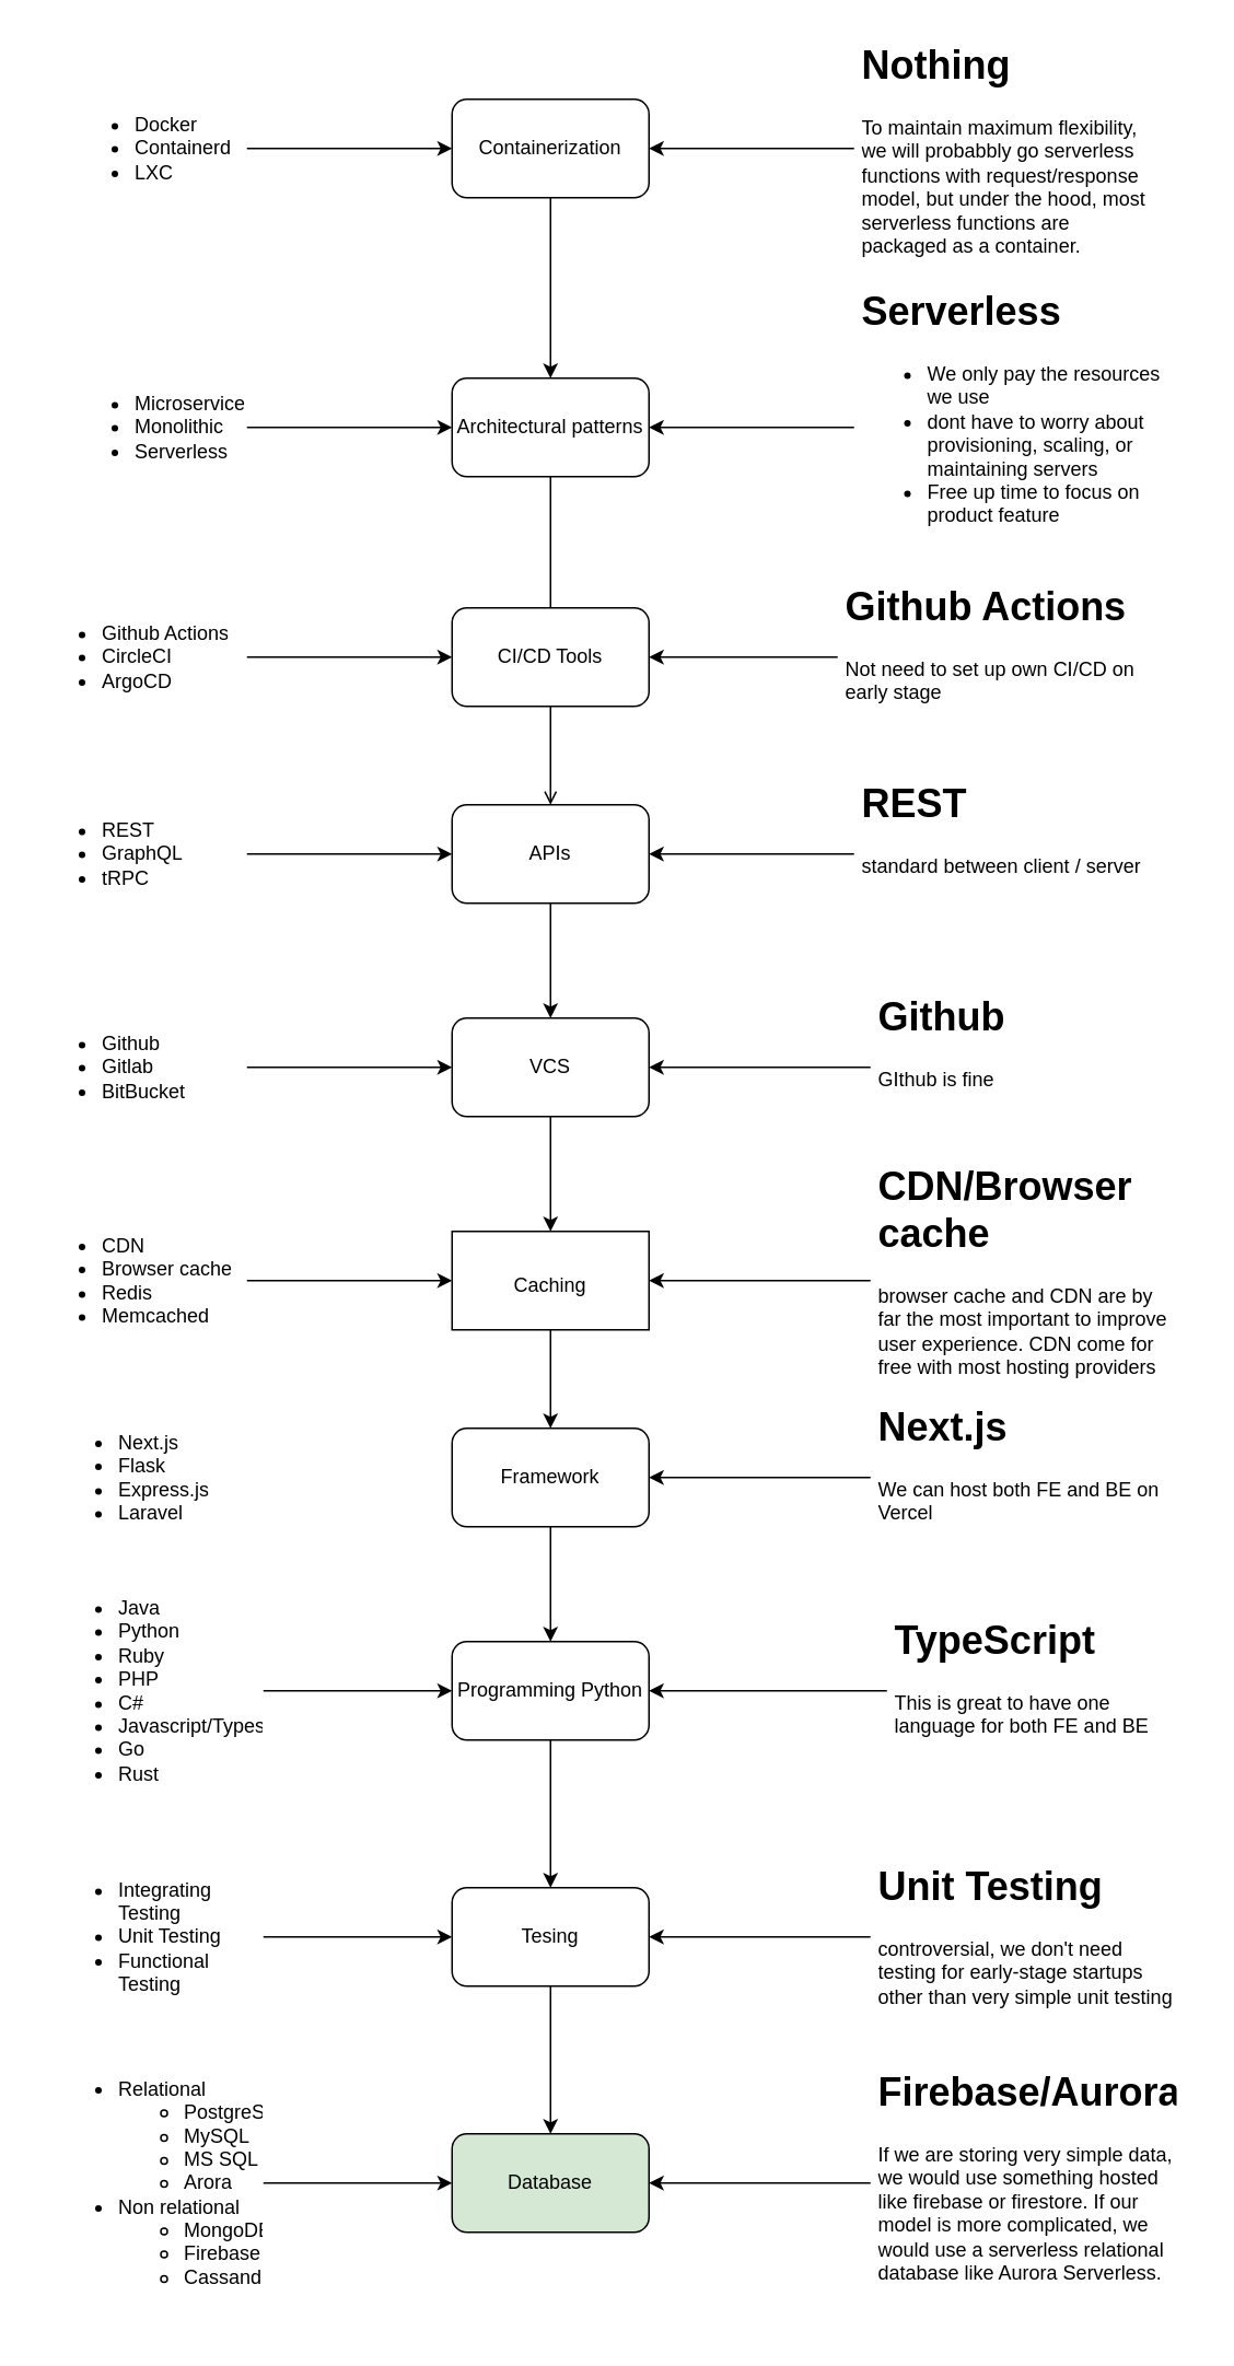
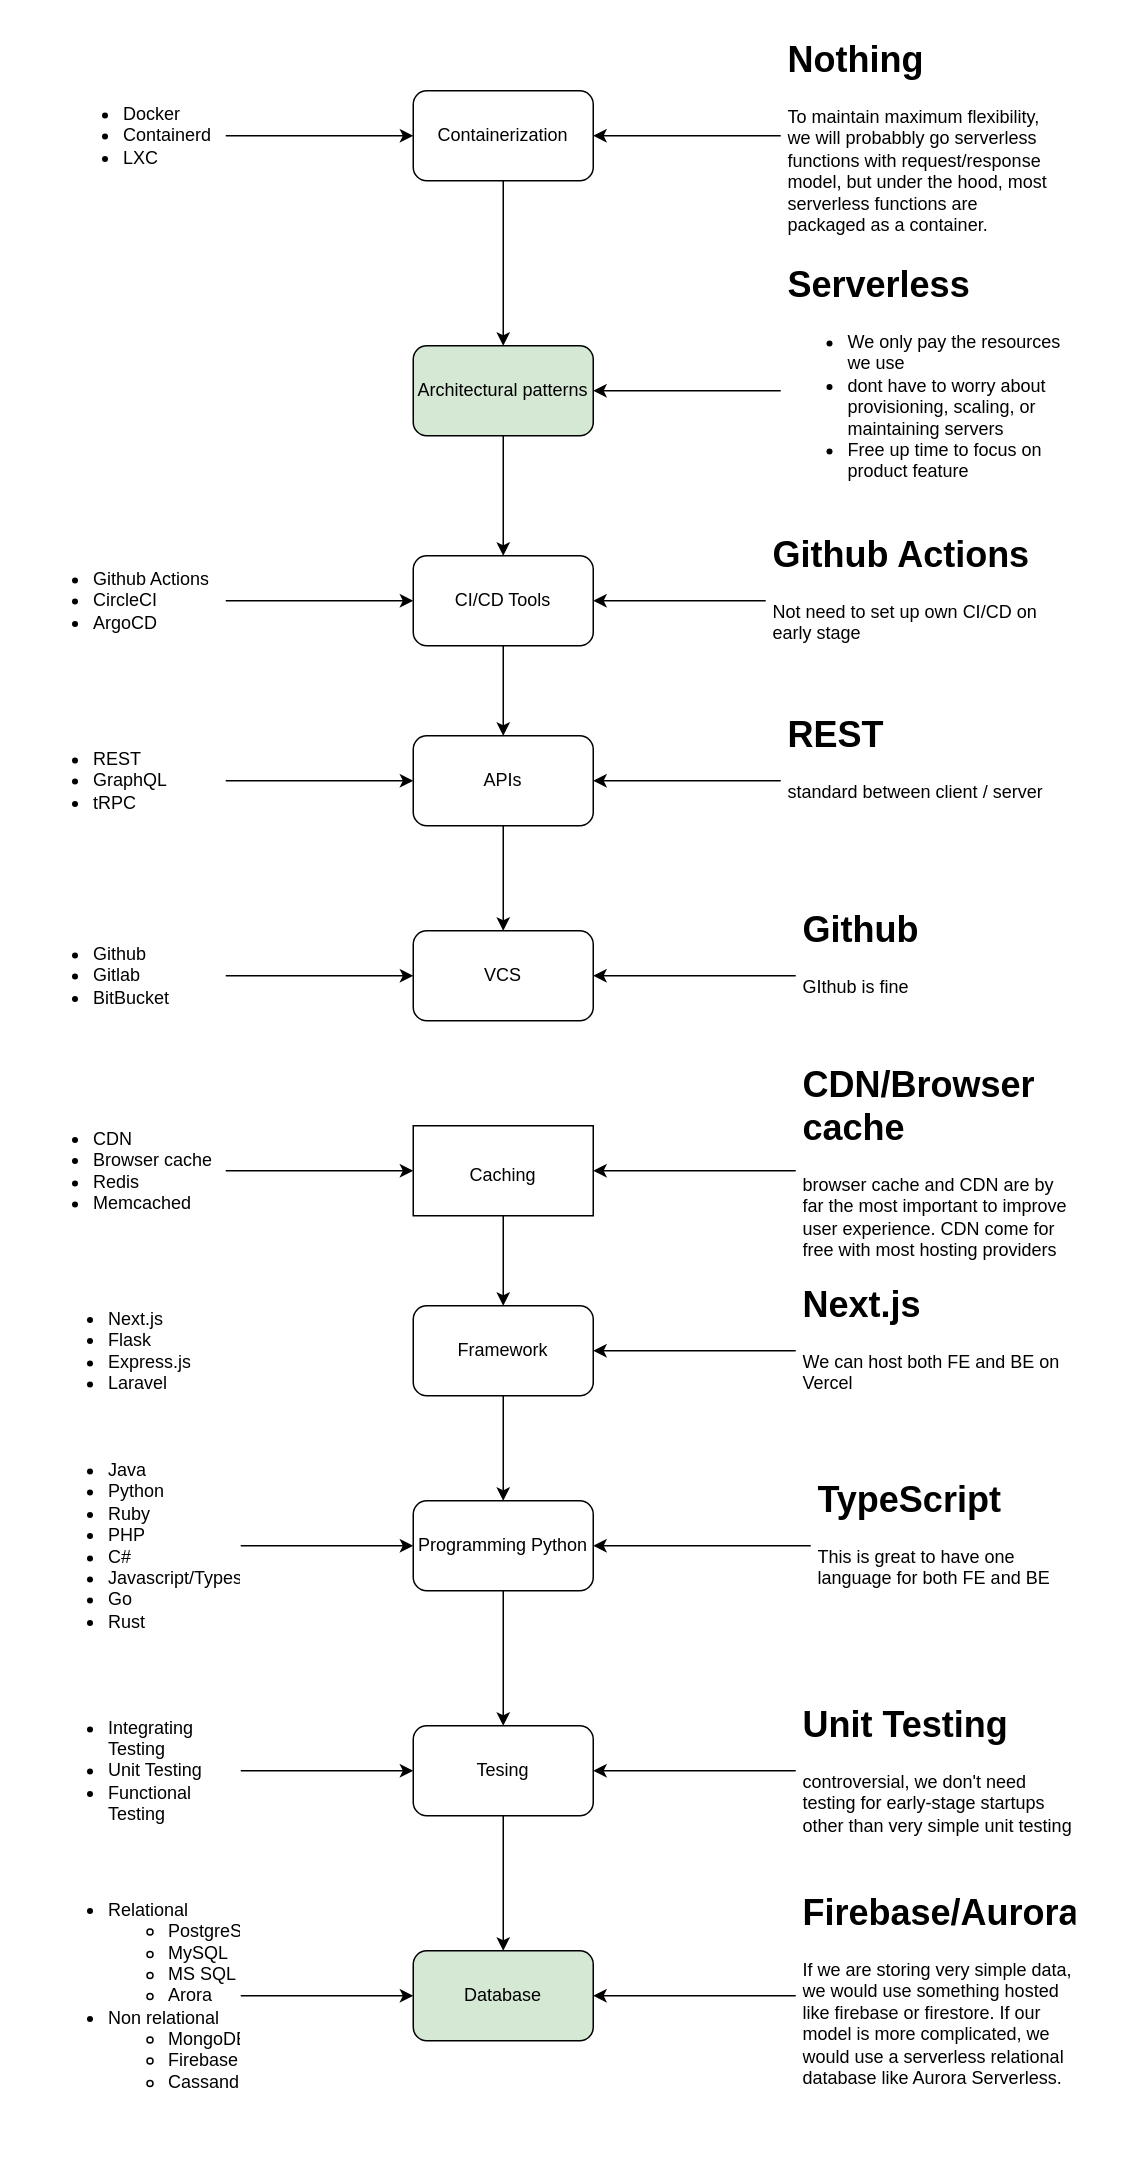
  <mxCell id="0" />
  <mxCell id="1" parent="0" />
  <mxCell id="2" style="edgeStyle=none;html=1;" edge="1" parent="1" source="3" target="9"><mxGeometry relative="1" as="geometry" /></mxCell>
  <mxCell id="3" value="Containerization" style="rounded=1;whiteSpace=wrap;html=1;" vertex="1" parent="1"><mxGeometry x="275" y="60" width="120" height="60" as="geometry" /></mxCell>
  <mxCell id="4" style="edgeStyle=none;html=1;exitX=1;exitY=0.5;exitDx=0;exitDy=0;" edge="1" parent="1" source="5" target="3"><mxGeometry relative="1" as="geometry"><mxPoint x="210" y="110" as="sourcePoint" /></mxGeometry></mxCell>
  <mxCell id="5" value="&lt;ul&gt;&lt;li&gt;Docker&lt;/li&gt;&lt;li&gt;Containerd&lt;/li&gt;&lt;li&gt;LXC&lt;/li&gt;&lt;/ul&gt;" style="text;strokeColor=none;fillColor=none;html=1;whiteSpace=wrap;verticalAlign=middle;overflow=hidden;align=left;" vertex="1" parent="1"><mxGeometry x="40" y="50" width="110" height="80" as="geometry" /></mxCell>
  <mxCell id="6" style="edgeStyle=none;html=1;" edge="1" parent="1" source="7" target="3"><mxGeometry relative="1" as="geometry" /></mxCell>
  <mxCell id="7" value="&lt;h1&gt;Nothing&lt;/h1&gt;&lt;div&gt;To maintain maximum flexibility, we will probabbly go serverless functions with request/response model, but under the hood, most serverless functions are packaged as a container.&lt;/div&gt;" style="text;html=1;strokeColor=none;fillColor=none;spacing=5;spacingTop=-20;whiteSpace=wrap;overflow=hidden;rounded=0;" vertex="1" parent="1"><mxGeometry x="520" y="20" width="190" height="140" as="geometry" /></mxCell>
- <mxCell id="8" value="" style="edgeStyle=none;html=1;endArrow=none;" edge="1" parent="1" source="9" target="15"><mxGeometry relative="1" as="geometry" /></mxCell>
- <mxCell id="9" value="Architectural patterns" style="rounded=1;whiteSpace=wrap;html=1;" vertex="1" parent="1"><mxGeometry x="275" y="230" width="120" height="60" as="geometry" /></mxCell>
- <mxCell id="10" style="edgeStyle=none;html=1;" edge="1" parent="1" source="11" target="9"><mxGeometry relative="1" as="geometry" /></mxCell>
- <mxCell id="11" value="&lt;ul&gt;&lt;li&gt;Microservice&lt;/li&gt;&lt;li&gt;Monolithic&lt;/li&gt;&lt;li&gt;Serverless&lt;/li&gt;&lt;/ul&gt;" style="text;strokeColor=none;fillColor=none;html=1;whiteSpace=wrap;verticalAlign=middle;overflow=hidden;align=left;" vertex="1" parent="1"><mxGeometry x="40" y="220" width="110" height="80" as="geometry" /></mxCell>
+ <mxCell id="8" value="" style="edgeStyle=none;html=1;" edge="1" parent="1" source="9" target="15"><mxGeometry relative="1" as="geometry" /></mxCell>
+ <mxCell id="9" value="Architectural patterns" style="rounded=1;whiteSpace=wrap;html=1;fillColor=#d5e8d4;" vertex="1" parent="1"><mxGeometry x="275" y="230" width="120" height="60" as="geometry" /></mxCell>
  <mxCell id="12" style="edgeStyle=none;html=1;" edge="1" parent="1" source="13" target="9"><mxGeometry relative="1" as="geometry" /></mxCell>
  <mxCell id="13" value="&lt;h1&gt;Serverless&lt;/h1&gt;&lt;div&gt;&lt;ul&gt;&lt;li&gt;We only pay the resources we use&lt;/li&gt;&lt;li&gt;dont have to worry about provisioning, scaling, or maintaining servers&lt;/li&gt;&lt;li&gt;Free up time to focus on product feature&lt;/li&gt;&lt;/ul&gt;&lt;/div&gt;" style="text;html=1;strokeColor=none;fillColor=none;spacing=5;spacingTop=-20;whiteSpace=wrap;overflow=hidden;rounded=0;" vertex="1" parent="1"><mxGeometry x="520" y="170" width="190" height="180" as="geometry" /></mxCell>
- <mxCell id="14" style="edgeStyle=none;html=1;endArrow=open;" edge="1" parent="1" source="15" target="21"><mxGeometry relative="1" as="geometry" /></mxCell>
+ <mxCell id="14" style="edgeStyle=none;html=1;" edge="1" parent="1" source="15" target="21"><mxGeometry relative="1" as="geometry" /></mxCell>
  <mxCell id="15" value="CI/CD Tools" style="rounded=1;whiteSpace=wrap;html=1;" vertex="1" parent="1"><mxGeometry x="275" y="370" width="120" height="60" as="geometry" /></mxCell>
  <mxCell id="16" style="edgeStyle=none;html=1;" edge="1" parent="1" source="17" target="15"><mxGeometry relative="1" as="geometry" /></mxCell>
  <mxCell id="17" value="&lt;ul&gt;&lt;li&gt;Github Actions&lt;/li&gt;&lt;li&gt;CircleCI&lt;/li&gt;&lt;li&gt;ArgoCD&lt;/li&gt;&lt;/ul&gt;" style="text;strokeColor=none;fillColor=none;html=1;whiteSpace=wrap;verticalAlign=middle;overflow=hidden;align=left;" vertex="1" parent="1"><mxGeometry x="20" y="350" width="130" height="100" as="geometry" /></mxCell>
  <mxCell id="18" style="edgeStyle=none;html=1;" edge="1" parent="1" source="19" target="15"><mxGeometry relative="1" as="geometry" /></mxCell>
  <mxCell id="19" value="&lt;h1&gt;Github Actions&lt;/h1&gt;&lt;div&gt;Not need to set up own CI/CD on early stage&lt;/div&gt;" style="text;html=1;strokeColor=none;fillColor=none;spacing=5;spacingTop=-20;whiteSpace=wrap;overflow=hidden;rounded=0;" vertex="1" parent="1"><mxGeometry x="510" y="350" width="190" height="100" as="geometry" /></mxCell>
  <mxCell id="20" style="edgeStyle=none;html=1;" edge="1" parent="1" source="21" target="27"><mxGeometry relative="1" as="geometry" /></mxCell>
  <mxCell id="21" value="APIs" style="rounded=1;whiteSpace=wrap;html=1;" vertex="1" parent="1"><mxGeometry x="275" y="490" width="120" height="60" as="geometry" /></mxCell>
  <mxCell id="22" style="edgeStyle=none;html=1;" edge="1" parent="1" source="23" target="21"><mxGeometry relative="1" as="geometry" /></mxCell>
  <mxCell id="23" value="&lt;ul&gt;&lt;li&gt;REST&lt;/li&gt;&lt;li&gt;GraphQL&lt;/li&gt;&lt;li&gt;tRPC&lt;/li&gt;&lt;/ul&gt;" style="text;strokeColor=none;fillColor=none;html=1;whiteSpace=wrap;verticalAlign=middle;overflow=hidden;align=left;" vertex="1" parent="1"><mxGeometry x="20" y="470" width="130" height="100" as="geometry" /></mxCell>
  <mxCell id="24" style="edgeStyle=none;html=1;" edge="1" parent="1" source="25" target="21"><mxGeometry relative="1" as="geometry" /></mxCell>
  <mxCell id="25" value="&lt;h1&gt;REST&lt;/h1&gt;&lt;div&gt;standard between client / server&lt;/div&gt;" style="text;html=1;strokeColor=none;fillColor=none;spacing=5;spacingTop=-20;whiteSpace=wrap;overflow=hidden;rounded=0;" vertex="1" parent="1"><mxGeometry x="520" y="470" width="190" height="100" as="geometry" /></mxCell>
- <mxCell id="26" style="edgeStyle=none;html=1;entryX=0.5;entryY=0;entryDx=0;entryDy=0;fontSize=12;" edge="1" parent="1" source="27" target="33"><mxGeometry relative="1" as="geometry" /></mxCell>
  <mxCell id="27" value="VCS" style="rounded=1;whiteSpace=wrap;html=1;" vertex="1" parent="1"><mxGeometry x="275" y="620" width="120" height="60" as="geometry" /></mxCell>
  <mxCell id="28" style="edgeStyle=none;html=1;" edge="1" parent="1" source="29" target="27"><mxGeometry relative="1" as="geometry" /></mxCell>
  <mxCell id="29" value="&lt;ul&gt;&lt;li&gt;Github&lt;/li&gt;&lt;li&gt;Gitlab&lt;/li&gt;&lt;li&gt;BitBucket&lt;/li&gt;&lt;/ul&gt;" style="text;strokeColor=none;fillColor=none;html=1;whiteSpace=wrap;verticalAlign=middle;overflow=hidden;align=left;" vertex="1" parent="1"><mxGeometry x="20" y="600" width="130" height="100" as="geometry" /></mxCell>
  <mxCell id="30" style="edgeStyle=none;html=1;" edge="1" parent="1" source="31" target="27"><mxGeometry relative="1" as="geometry" /></mxCell>
  <mxCell id="31" value="&lt;h1&gt;Github&lt;/h1&gt;&lt;div&gt;GIthub is fine&lt;/div&gt;" style="text;html=1;strokeColor=none;fillColor=none;spacing=5;spacingTop=-20;whiteSpace=wrap;overflow=hidden;rounded=0;" vertex="1" parent="1"><mxGeometry x="530" y="600" width="190" height="100" as="geometry" /></mxCell>
  <mxCell id="32" style="edgeStyle=none;html=1;fontSize=12;" edge="1" parent="1" source="33" target="39"><mxGeometry relative="1" as="geometry" /></mxCell>
  <mxCell id="33" value="&lt;font style=&quot;font-size: 12px;&quot;&gt;Caching&lt;/font&gt;" style="whiteSpace=wrap;html=1;fontSize=22;rounded=0;" vertex="1" parent="1"><mxGeometry x="275" y="750" width="120" height="60" as="geometry" /></mxCell>
  <mxCell id="34" style="edgeStyle=none;html=1;fontSize=12;" edge="1" parent="1" source="35" target="33"><mxGeometry relative="1" as="geometry" /></mxCell>
  <mxCell id="35" value="&lt;ul&gt;&lt;li&gt;CDN&lt;/li&gt;&lt;li&gt;Browser cache&lt;/li&gt;&lt;li&gt;Redis&lt;/li&gt;&lt;li&gt;Memcached&lt;/li&gt;&lt;/ul&gt;" style="text;strokeColor=none;fillColor=none;html=1;whiteSpace=wrap;verticalAlign=middle;overflow=hidden;align=left;" vertex="1" parent="1"><mxGeometry x="20" y="730" width="130" height="100" as="geometry" /></mxCell>
  <mxCell id="36" style="edgeStyle=none;html=1;fontSize=12;" edge="1" parent="1" source="37" target="33"><mxGeometry relative="1" as="geometry" /></mxCell>
  <mxCell id="37" value="&lt;h1&gt;CDN/Browser cache&lt;/h1&gt;&lt;div&gt;browser cache and CDN are by far the most important to improve user experience. CDN come for free with most hosting providers&lt;/div&gt;" style="text;html=1;strokeColor=none;fillColor=none;spacing=5;spacingTop=-20;whiteSpace=wrap;overflow=hidden;rounded=0;" vertex="1" parent="1"><mxGeometry x="530" y="702.5" width="190" height="155" as="geometry" /></mxCell>
  <mxCell id="38" style="edgeStyle=none;html=1;fontSize=12;" edge="1" parent="1" source="39" target="44"><mxGeometry relative="1" as="geometry" /></mxCell>
  <mxCell id="39" value="Framework" style="rounded=1;whiteSpace=wrap;html=1;fontSize=12;" vertex="1" parent="1"><mxGeometry x="275" y="870" width="120" height="60" as="geometry" /></mxCell>
  <mxCell id="40" value="&lt;ul&gt;&lt;li&gt;Next.js&lt;/li&gt;&lt;li&gt;Flask&lt;/li&gt;&lt;li&gt;Express.js&lt;/li&gt;&lt;li&gt;Laravel&lt;/li&gt;&lt;/ul&gt;" style="text;strokeColor=none;fillColor=none;html=1;whiteSpace=wrap;verticalAlign=middle;overflow=hidden;align=left;" vertex="1" parent="1"><mxGeometry x="30" y="850" width="130" height="100" as="geometry" /></mxCell>
  <mxCell id="41" style="edgeStyle=none;html=1;fontSize=12;" edge="1" parent="1" source="42" target="39"><mxGeometry relative="1" as="geometry" /></mxCell>
  <mxCell id="42" value="&lt;h1&gt;Next.js&lt;/h1&gt;&lt;div&gt;We can host both FE and BE on Vercel&lt;/div&gt;" style="text;html=1;strokeColor=none;fillColor=none;spacing=5;spacingTop=-20;whiteSpace=wrap;overflow=hidden;rounded=0;" vertex="1" parent="1"><mxGeometry x="530" y="850" width="190" height="100" as="geometry" /></mxCell>
  <mxCell id="43" style="edgeStyle=none;html=1;fontSize=12;" edge="1" parent="1" source="44" target="50"><mxGeometry relative="1" as="geometry" /></mxCell>
  <mxCell id="44" value="Programming Python" style="rounded=1;whiteSpace=wrap;html=1;fontSize=12;" vertex="1" parent="1"><mxGeometry x="275" y="1000" width="120" height="60" as="geometry" /></mxCell>
  <mxCell id="45" style="edgeStyle=none;html=1;fontSize=12;" edge="1" parent="1" source="46" target="44"><mxGeometry relative="1" as="geometry" /></mxCell>
  <mxCell id="46" value="&lt;ul&gt;&lt;li&gt;Java&lt;/li&gt;&lt;li&gt;Python&lt;/li&gt;&lt;li&gt;Ruby&lt;/li&gt;&lt;li&gt;PHP&lt;/li&gt;&lt;li&gt;C#&lt;/li&gt;&lt;li&gt;Javascript/Typescript&lt;/li&gt;&lt;li&gt;Go&lt;/li&gt;&lt;li&gt;Rust&lt;/li&gt;&lt;/ul&gt;" style="text;strokeColor=none;fillColor=none;html=1;whiteSpace=wrap;verticalAlign=middle;overflow=hidden;align=left;" vertex="1" parent="1"><mxGeometry x="30" y="940" width="130" height="180" as="geometry" /></mxCell>
  <mxCell id="47" style="edgeStyle=none;html=1;entryX=1;entryY=0.5;entryDx=0;entryDy=0;fontSize=12;" edge="1" parent="1" source="48" target="44"><mxGeometry relative="1" as="geometry" /></mxCell>
  <mxCell id="48" value="&lt;h1&gt;TypeScript&lt;/h1&gt;&lt;div&gt;This is great to have one language for both FE and BE&lt;/div&gt;" style="text;html=1;strokeColor=none;fillColor=none;spacing=5;spacingTop=-20;whiteSpace=wrap;overflow=hidden;rounded=0;" vertex="1" parent="1"><mxGeometry x="540" y="980" width="190" height="100" as="geometry" /></mxCell>
  <mxCell id="49" style="edgeStyle=none;html=1;fontSize=12;" edge="1" parent="1" source="50" target="55"><mxGeometry relative="1" as="geometry" /></mxCell>
  <mxCell id="50" value="Tesing" style="rounded=1;whiteSpace=wrap;html=1;fontSize=12;" vertex="1" parent="1"><mxGeometry x="275" y="1150" width="120" height="60" as="geometry" /></mxCell>
  <mxCell id="51" style="edgeStyle=none;html=1;fontSize=12;" edge="1" parent="1" source="52" target="50"><mxGeometry relative="1" as="geometry" /></mxCell>
  <mxCell id="52" value="&lt;ul&gt;&lt;li&gt;Integrating Testing&lt;/li&gt;&lt;li&gt;Unit Testing&lt;/li&gt;&lt;li&gt;Functional Testing&lt;/li&gt;&lt;/ul&gt;" style="text;strokeColor=none;fillColor=none;html=1;whiteSpace=wrap;verticalAlign=middle;overflow=hidden;align=left;" vertex="1" parent="1"><mxGeometry x="30" y="1130" width="130" height="100" as="geometry" /></mxCell>
  <mxCell id="53" style="edgeStyle=none;html=1;fontSize=12;" edge="1" parent="1" source="54" target="50"><mxGeometry relative="1" as="geometry" /></mxCell>
  <mxCell id="54" value="&lt;h1&gt;Unit Testing&lt;/h1&gt;&lt;div&gt;controversial, we don't need testing for early-stage startups other than very simple unit testing&lt;/div&gt;" style="text;html=1;strokeColor=none;fillColor=none;spacing=5;spacingTop=-20;whiteSpace=wrap;overflow=hidden;rounded=0;" vertex="1" parent="1"><mxGeometry x="530" y="1130" width="190" height="100" as="geometry" /></mxCell>
  <mxCell id="55" value="Database" style="rounded=1;whiteSpace=wrap;html=1;fontSize=12;fillColor=#d5e8d4;" vertex="1" parent="1"><mxGeometry x="275" y="1300" width="120" height="60" as="geometry" /></mxCell>
  <mxCell id="56" style="edgeStyle=none;html=1;fontSize=12;" edge="1" parent="1" source="57" target="55"><mxGeometry relative="1" as="geometry" /></mxCell>
  <mxCell id="57" value="&lt;ul&gt;&lt;li&gt;Relational&lt;/li&gt;&lt;ul&gt;&lt;li&gt;PostgreSQL&lt;/li&gt;&lt;li&gt;MySQL&lt;/li&gt;&lt;li&gt;MS SQL&lt;/li&gt;&lt;li&gt;Arora&lt;/li&gt;&lt;/ul&gt;&lt;li&gt;Non relational&lt;/li&gt;&lt;ul&gt;&lt;li&gt;MongoDB&lt;/li&gt;&lt;li&gt;Firebase&lt;/li&gt;&lt;li&gt;Cassandra&lt;/li&gt;&lt;/ul&gt;&lt;/ul&gt;" style="text;strokeColor=none;fillColor=none;html=1;whiteSpace=wrap;verticalAlign=middle;overflow=hidden;align=left;" vertex="1" parent="1"><mxGeometry x="30" y="1240" width="130" height="180" as="geometry" /></mxCell>
  <mxCell id="58" style="edgeStyle=none;html=1;fontSize=12;" edge="1" parent="1" source="59" target="55"><mxGeometry relative="1" as="geometry" /></mxCell>
  <mxCell id="59" value="&lt;h1&gt;Firebase/Aurora&lt;/h1&gt;&lt;div&gt;If we are storing very simple data, we would use something hosted like firebase or firestore. If our model is more complicated, we would use a serverless relational database like Aurora Serverless.&lt;/div&gt;" style="text;html=1;strokeColor=none;fillColor=none;spacing=5;spacingTop=-20;whiteSpace=wrap;overflow=hidden;rounded=0;" vertex="1" parent="1"><mxGeometry x="530" y="1255" width="190" height="150" as="geometry" /></mxCell>
